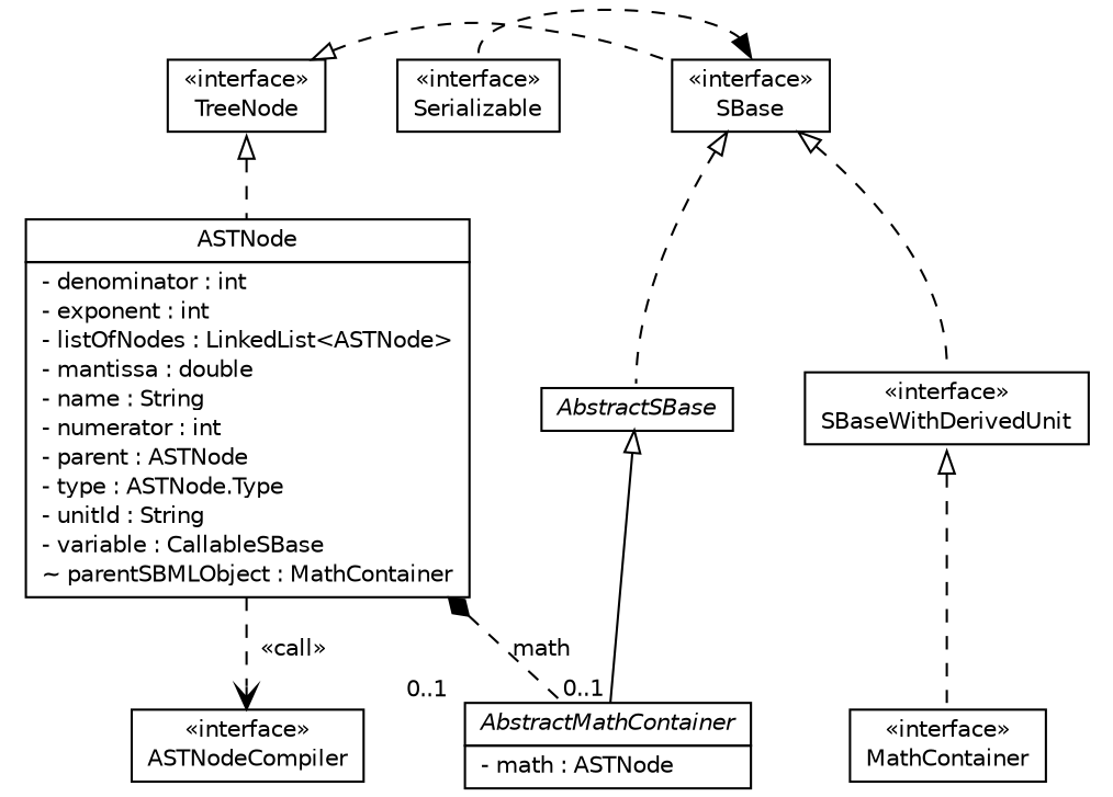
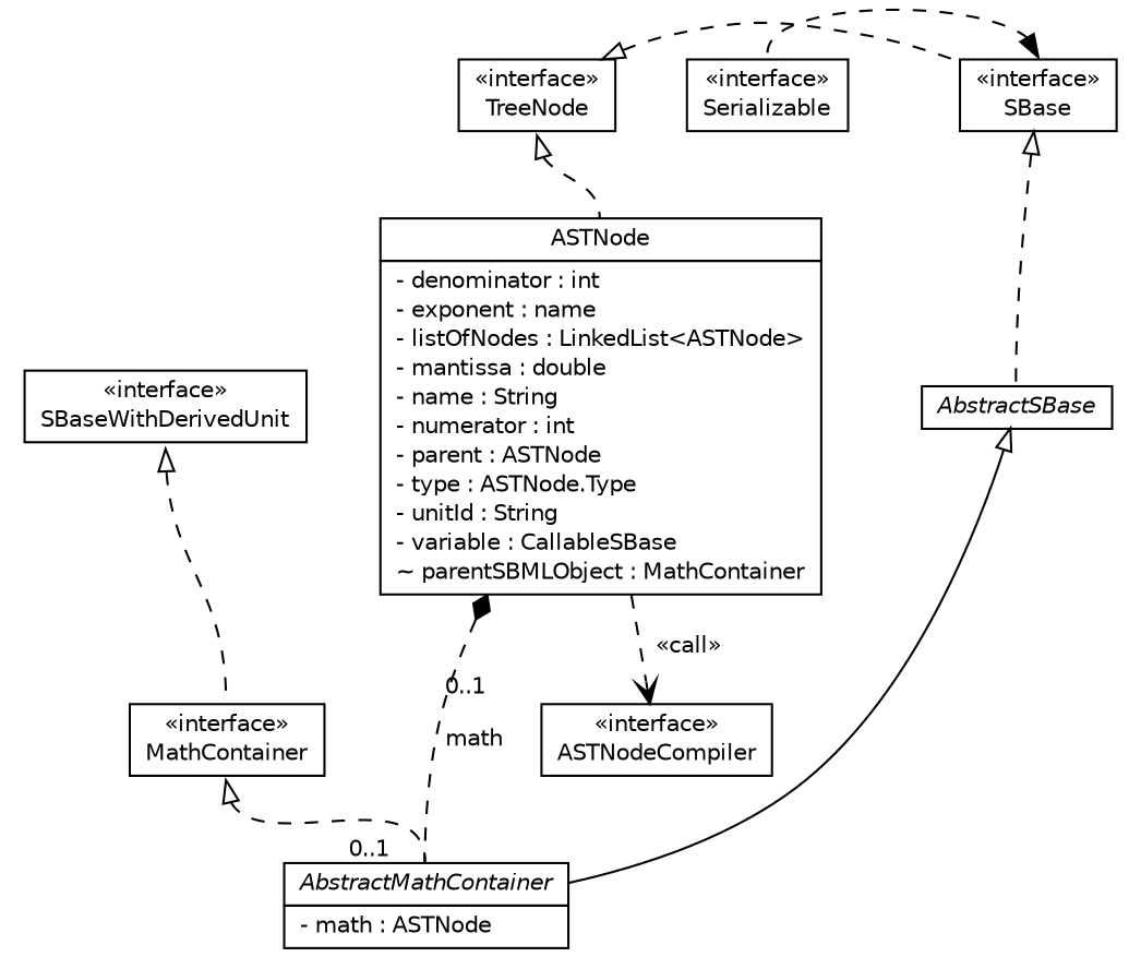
  digraph {
    nodesep=0.25
    ranksep=0.5
    node [fontcolor=black fontname=Helvetica fontsize=10.0 margin="0.1,0" shape=plaintext]
    edge [arrowtail=empty dir=back fontname=Helvetica fontsize=10 headport=n labelfontname=Helvetica labelfontsize=10 tailport=p style=dashed]
    n1 [height=0.1 label=<<table title="org.sbml.jsbml.AbstractSBase" border="0" cellborder="1" cellspacing="0" cellpadding="2" port="p" href="http://java.sun.com/j2se/1.4.2/docs/api//AbstractSBase.html"> 		<tr><td><table border="0" cellspacing="0" cellpadding="1"> <tr><td align="center" balign="center"><font face="Helvetica-Oblique"> AbstractSBase </font></td></tr> 		</table></td></tr> 		</table>>]
    n2 [label=<<table title="org.sbml.jsbml.SBaseWithDerivedUnit" border="0" cellborder="1" cellspacing="0" cellpadding="2" port="p"> 		<tr><td><table border="0" cellspacing="0" cellpadding="1"> <tr><td align="center" balign="center"> &#171;interface&#187; </td></tr> <tr><td align="center" balign="center"> SBaseWithDerivedUnit </td></tr> 		</table></td></tr> 		</table>>]
    n3 [label=<<table title="javax.swing.tree.TreeNode" border="0" cellborder="1" cellspacing="0" cellpadding="2" port="p" href="http://java.sun.com/j2se/1.4.2/docs/api/javax/swing/tree/TreeNode.html"> 		<tr><td><table border="0" cellspacing="0" cellpadding="1"> <tr><td align="center" balign="center"> &#171;interface&#187; </td></tr> <tr><td align="center" balign="center"> TreeNode </td></tr> 		</table></td></tr> 		</table>>]
    n4 [height=0.1 label=<<table title="org.sbml.jsbml.SBase" border="0" cellborder="1" cellspacing="0" cellpadding="2" port="p"> 		<tr><td><table border="0" cellspacing="0" cellpadding="1"> <tr><td align="center" balign="center"> &#171;interface&#187; </td></tr> <tr><td align="center" balign="center"> SBase </td></tr> 		</table></td></tr> 		</table>> width=0.1]
    n5 [label=<<table title="java.io.Serializable" border="0" cellborder="1" cellspacing="0" cellpadding="2" port="p"> 		<tr><td><table border="0" cellspacing="0" cellpadding="1"> <tr><td align="center" balign="center"> &#171;interface&#187; </td></tr> <tr><td align="center" balign="center"> Serializable </td></tr> 		</table></td></tr> 		</table>>]
    n6 [label=<<table title="org.sbml.jsbml.AbstractMathContainer" border="0" cellborder="1" cellspacing="0" cellpadding="2" port="p"> 		<tr><td><table border="0" cellspacing="0" cellpadding="1"> <tr><td align="center" balign="center"><font face="Helvetica-Oblique"> AbstractMathContainer </font></td></tr> 		</table></td></tr> 		<tr><td><table border="0" cellspacing="0" cellpadding="1"> <tr><td align="left" balign="left"> - math : ASTNode </td></tr> 		</table></td></tr> 		</table>>]
    n7 [label=<<table title="org.sbml.jsbml.MathContainer" border="0" cellborder="1" cellspacing="0" cellpadding="2" port="p"> 		<tr><td><table border="0" cellspacing="0" cellpadding="1"> <tr><td align="center" balign="center"> &#171;interface&#187; </td></tr> <tr><td align="center" balign="center"> MathContainer </td></tr> 		</table></td></tr> 		</table>>]
-   n8 [height=0.1 label=<<table title="org.sbml.jsbml.ASTNode" border="0" cellborder="1" cellspacing="0" cellpadding="2" port="p"> 		<tr><td><table border="0" cellspacing="0" cellpadding="1"> <tr><td align="center" balign="center"> ASTNode </td></tr> 		</table></td></tr> 		<tr><td><table border="0" cellspacing="0" cellpadding="1"> <tr><td align="left" balign="left"> - denominator : int </td></tr> <tr><td align="left" balign="left"> - exponent : int </td></tr> <tr><td align="left" balign="left"> - listOfNodes : LinkedList&lt;ASTNode&gt; </td></tr> <tr><td align="left" balign="left"> - mantissa : double </td></tr> <tr><td align="left" balign="left"> - name : String </td></tr> <tr><td align="left" balign="left"> - numerator : int </td></tr> <tr><td align="left" balign="left"> - parent : ASTNode </td></tr> <tr><td align="left" balign="left"> - type : ASTNode.Type </td></tr> <tr><td align="left" balign="left"> - unitId : String </td></tr> <tr><td align="left" balign="left"> - variable : CallableSBase </td></tr> <tr><td align="left" balign="left"> ~ parentSBMLObject : MathContainer </td></tr> 		</table></td></tr> 		</table>>]
+   n8 [height=0.1 label=<<table title="org.sbml.jsbml.ASTNode" border="0" cellborder="1" cellspacing="0" cellpadding="2" port="p"> 		<tr><td><table border="0" cellspacing="0" cellpadding="1"> <tr><td align="center" balign="center"> ASTNode </td></tr> 		</table></td></tr> 		<tr><td><table border="0" cellspacing="0" cellpadding="1"> <tr><td align="left" balign="left"> - denominator : int </td></tr> <tr><td align="left" balign="left"> - exponent : name </td></tr> <tr><td align="left" balign="left"> - listOfNodes : LinkedList&lt;ASTNode&gt; </td></tr> <tr><td align="left" balign="left"> - mantissa : double </td></tr> <tr><td align="left" balign="left"> - name : String </td></tr> <tr><td align="left" balign="left"> - numerator : int </td></tr> <tr><td align="left" balign="left"> - parent : ASTNode </td></tr> <tr><td align="left" balign="left"> - type : ASTNode.Type </td></tr> <tr><td align="left" balign="left"> - unitId : String </td></tr> <tr><td align="left" balign="left"> - variable : CallableSBase </td></tr> <tr><td align="left" balign="left"> ~ parentSBMLObject : MathContainer </td></tr> 		</table></td></tr> 		</table>>]
    n9 [label=<<table title="org.sbml.jsbml.ASTNodeCompiler" border="0" cellborder="1" cellspacing="0" cellpadding="2" port="p"> 		<tr><td><table border="0" cellspacing="0" cellpadding="1"> <tr><td align="center" balign="center"> &#171;interface&#187; </td></tr> <tr><td align="center" balign="center"> ASTNodeCompiler </td></tr> 		</table></td></tr> 		</table>>]
    subgraph sub_1 {
      rank=same
      n1
      n2
    }
    subgraph sub_2 {
      rank=same
      n3
      n4
      n5
    }
    n1 -> n6 [headport=p style=""]
    n2 -> n7 [tailport=s]
    n3 -> n4 [headport=p]
    n3 -> n8 [tailport=s]
    n4 -> n1
-   n4 -> n2
    n5 -> n4 [tailport=n]
+   n7 -> n6 [tailport=s]
    n8 -> n6 [arrowhead=none arrowtail=diamond color=black fontcolor=black fontsize=10.0 headlabel="\n\n0..1     " headport=p label=math taillabel="\n\n\n      0..1"]
    n8 -> n9 [arrowhead=open color=black fontcolor=black fontsize=10.0 headport=p label="  &#171;call&#187;" arrowtail="" dir=""]
  }
